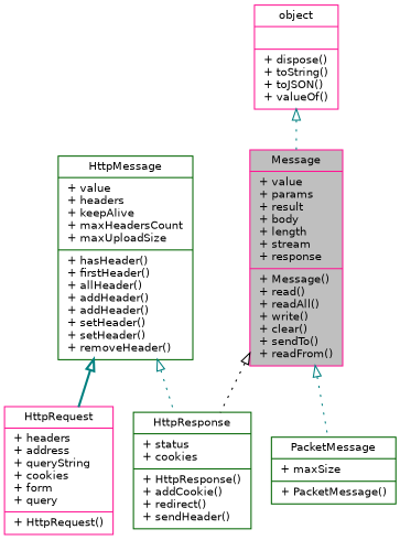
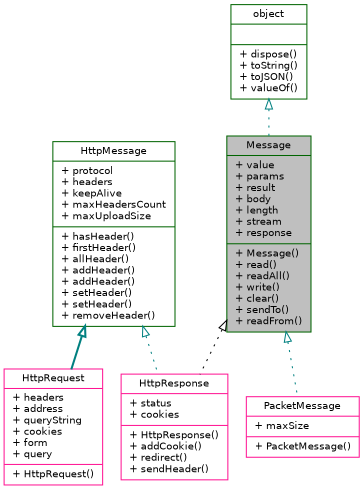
  digraph {
    node [color=darkgreen fillcolor=white fontname=Helvetica fontsize=10 shape=record style=filled]
    edge [arrowtail=onormal color=teal dir=back fontname=Helvetica fontsize=10 labelfontname=Helvetica labelfontsize=10 style=dotted]
-   n1 [color=deeppink fillcolor=grey75 fontcolor=black height=0.2 label="{Message\n|+ value\l+ params\l+ result\l+ body\l+ length\l+ stream\l+ response\l|+ Message()\l+ read()\l+ readAll()\l+ write()\l+ clear()\l+ sendTo()\l+ readFrom()\l}" width=0.4]
-   n2 [height=0.2 label="{PacketMessage\n|+ maxSize\l|+ PacketMessage()\l}" width=0.4]
-   n3 [height=0.2 label="{HttpResponse\n|+ status\l+ cookies\l|+ HttpResponse()\l+ addCookie()\l+ redirect()\l+ sendHeader()\l}" width=0.4]
-   n4 [height=0.2 label="{HttpMessage\n|+ value\l+ headers\l+ keepAlive\l+ maxHeadersCount\l+ maxUploadSize\l|+ hasHeader()\l+ firstHeader()\l+ allHeader()\l+ addHeader()\l+ addHeader()\l+ setHeader()\l+ setHeader()\l+ removeHeader()\l}" width=0.4]
+   n1 [fillcolor=grey75 fontcolor=black height=0.2 label="{Message\n|+ value\l+ params\l+ result\l+ body\l+ length\l+ stream\l+ response\l|+ Message()\l+ read()\l+ readAll()\l+ write()\l+ clear()\l+ sendTo()\l+ readFrom()\l}" width=0.4]
+   n2 [color=deeppink height=0.2 label="{PacketMessage\n|+ maxSize\l|+ PacketMessage()\l}" width=0.4]
+   n3 [color=deeppink height=0.2 label="{HttpResponse\n|+ status\l+ cookies\l|+ HttpResponse()\l+ addCookie()\l+ redirect()\l+ sendHeader()\l}" width=0.4]
+   n4 [height=0.2 label="{HttpMessage\n|+ protocol\l+ headers\l+ keepAlive\l+ maxHeadersCount\l+ maxUploadSize\l|+ hasHeader()\l+ firstHeader()\l+ allHeader()\l+ addHeader()\l+ addHeader()\l+ setHeader()\l+ setHeader()\l+ removeHeader()\l}" width=0.4]
    n5 [color=deeppink height=0.2 label="{HttpRequest\n|+ headers\l+ address\l+ queryString\l+ cookies\l+ form\l+ query\l|+ HttpRequest()\l}" width=0.4]
-   n6 [color=deeppink height=0.2 label="{object\n||+ dispose()\l+ toString()\l+ toJSON()\l+ valueOf()\l}" width=0.4]
+   n6 [height=0.2 label="{object\n||+ dispose()\l+ toString()\l+ toJSON()\l+ valueOf()\l}" width=0.4]
    n1 -> n2
    n1 -> n3 [color=black]
    n4 -> n3
    n4 -> n5 [style=bold]
    n6 -> n1
  }
